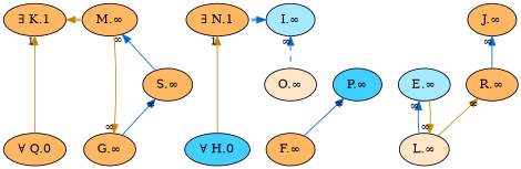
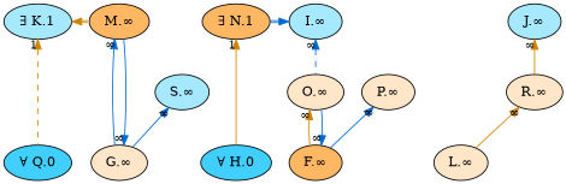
  digraph {
    node [fillcolor="#ffe6c9" fontsize=14 style=filled]
    edge [color="#006ad1" dir=back fontsize=12 labeldistance=1.5 style=solid taillabel="∞"]
-   n1 [fillcolor="#ffb763" label="∀ Q.0"]
+   n1 [fillcolor="#40cfff" label="∀ Q.0"]
    n2 [fillcolor="#40cfff" label="∀ H.0"]
    n3 [fillcolor="#ffb763" label="∃ N.1"]
-   n4 [fillcolor="#ffb763" label="∃ K.1"]
+   n4 [fillcolor="#a6e9ff" label="∃ K.1"]
    n5 [fillcolor="#ffb763" label="M.∞"]
-   n6 [fillcolor="#ffb763" label="G.∞"]
-   n7 [fillcolor="#a6e9ff" label="E.∞"]
+   n6 [label="G.∞"]
    n8 [label="L.∞"]
    n9 [label="O.∞"]
    n10 [fillcolor="#ffb763" label="F.∞"]
-   n11 [fillcolor="#ffb763" label="J.∞"]
-   n12 [fillcolor="#ffb763" label="R.∞"]
+   n11 [fillcolor="#a6e9ff" label="J.∞"]
+   n12 [label="R.∞"]
    n13 [fillcolor="#a6e9ff" label="I.∞"]
-   n14 [fillcolor="#40cfff" label="P.∞"]
-   n15 [fillcolor="#ffb763" label="S.∞"]
+   n14 [label="P.∞"]
+   n15 [fillcolor="#a6e9ff" label="S.∞"]
    subgraph sub_1 {
      rank=max
      n1
      n2
    }
    subgraph sub_2 {
      rank=min
      n3
      n4
    }
    n3 -> n2 [color="#cc8400" taillabel=1]
-   n4 -> n1 [color="#cc8400" taillabel=1]
+   n4 -> n1 [color="#cc8400" style=dashed taillabel=1]
    n4 -> n5 [color="#cc8400:#cc8400" constraint=false style=dashed taillabel=""]
-   n5 -> n15
-   n6 -> n5 [color="#cc8400"]
-   n7 -> n8
-   n8 -> n7 [color="#cc8400"]
-   n11 -> n12
+   n5 -> n6
+   n6 -> n5
+   n9 -> n10 [color="#cc8400"]
+   n10 -> n9
+   n11 -> n12 [color="#cc8400"]
    n12 -> n8 [color="#cc8400"]
-   n13 -> n3 [color="#006ad1:#006ad1" constraint=false style=dashed taillabel=""]
+   n13 -> n3 [color="#006ad1:#006ad1" constraint=false taillabel=""]
    n13 -> n9 [style=dashed]
    n14 -> n10
    n15 -> n6
  }
